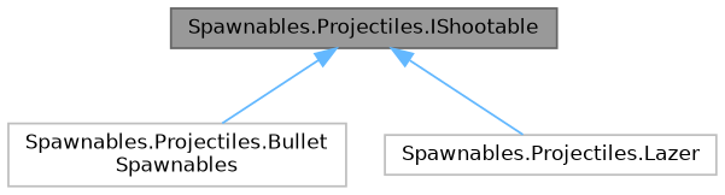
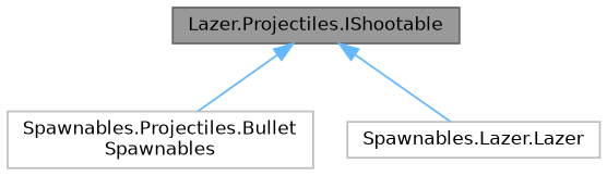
  digraph {
    node [color=grey75 fillcolor=white fontname=Helvetica fontsize=10 shape=box style=filled]
    edge [color=steelblue1 dir=back fontname=Helvetica fontsize=10 labelfontname=Helvetica labelfontsize=10 style=solid]
-   n1 [color=gray40 fillcolor=grey60 fontcolor=black height=0.2 label="Spawnables.Projectiles.IShootable" width=0.4]
+   n1 [color=gray40 fillcolor=grey60 fontcolor=black height=0.2 label="Lazer.Projectiles.IShootable" width=0.4]
    n2 [height=0.2 label="Spawnables.Projectiles.Bullet\lSpawnables" width=0.4]
-   n3 [height=0.2 label="Spawnables.Projectiles.Lazer" width=0.4]
+   n3 [height=0.2 label="Spawnables.Lazer.Lazer" width=0.4]
    n1 -> n2
    n1 -> n3
  }
